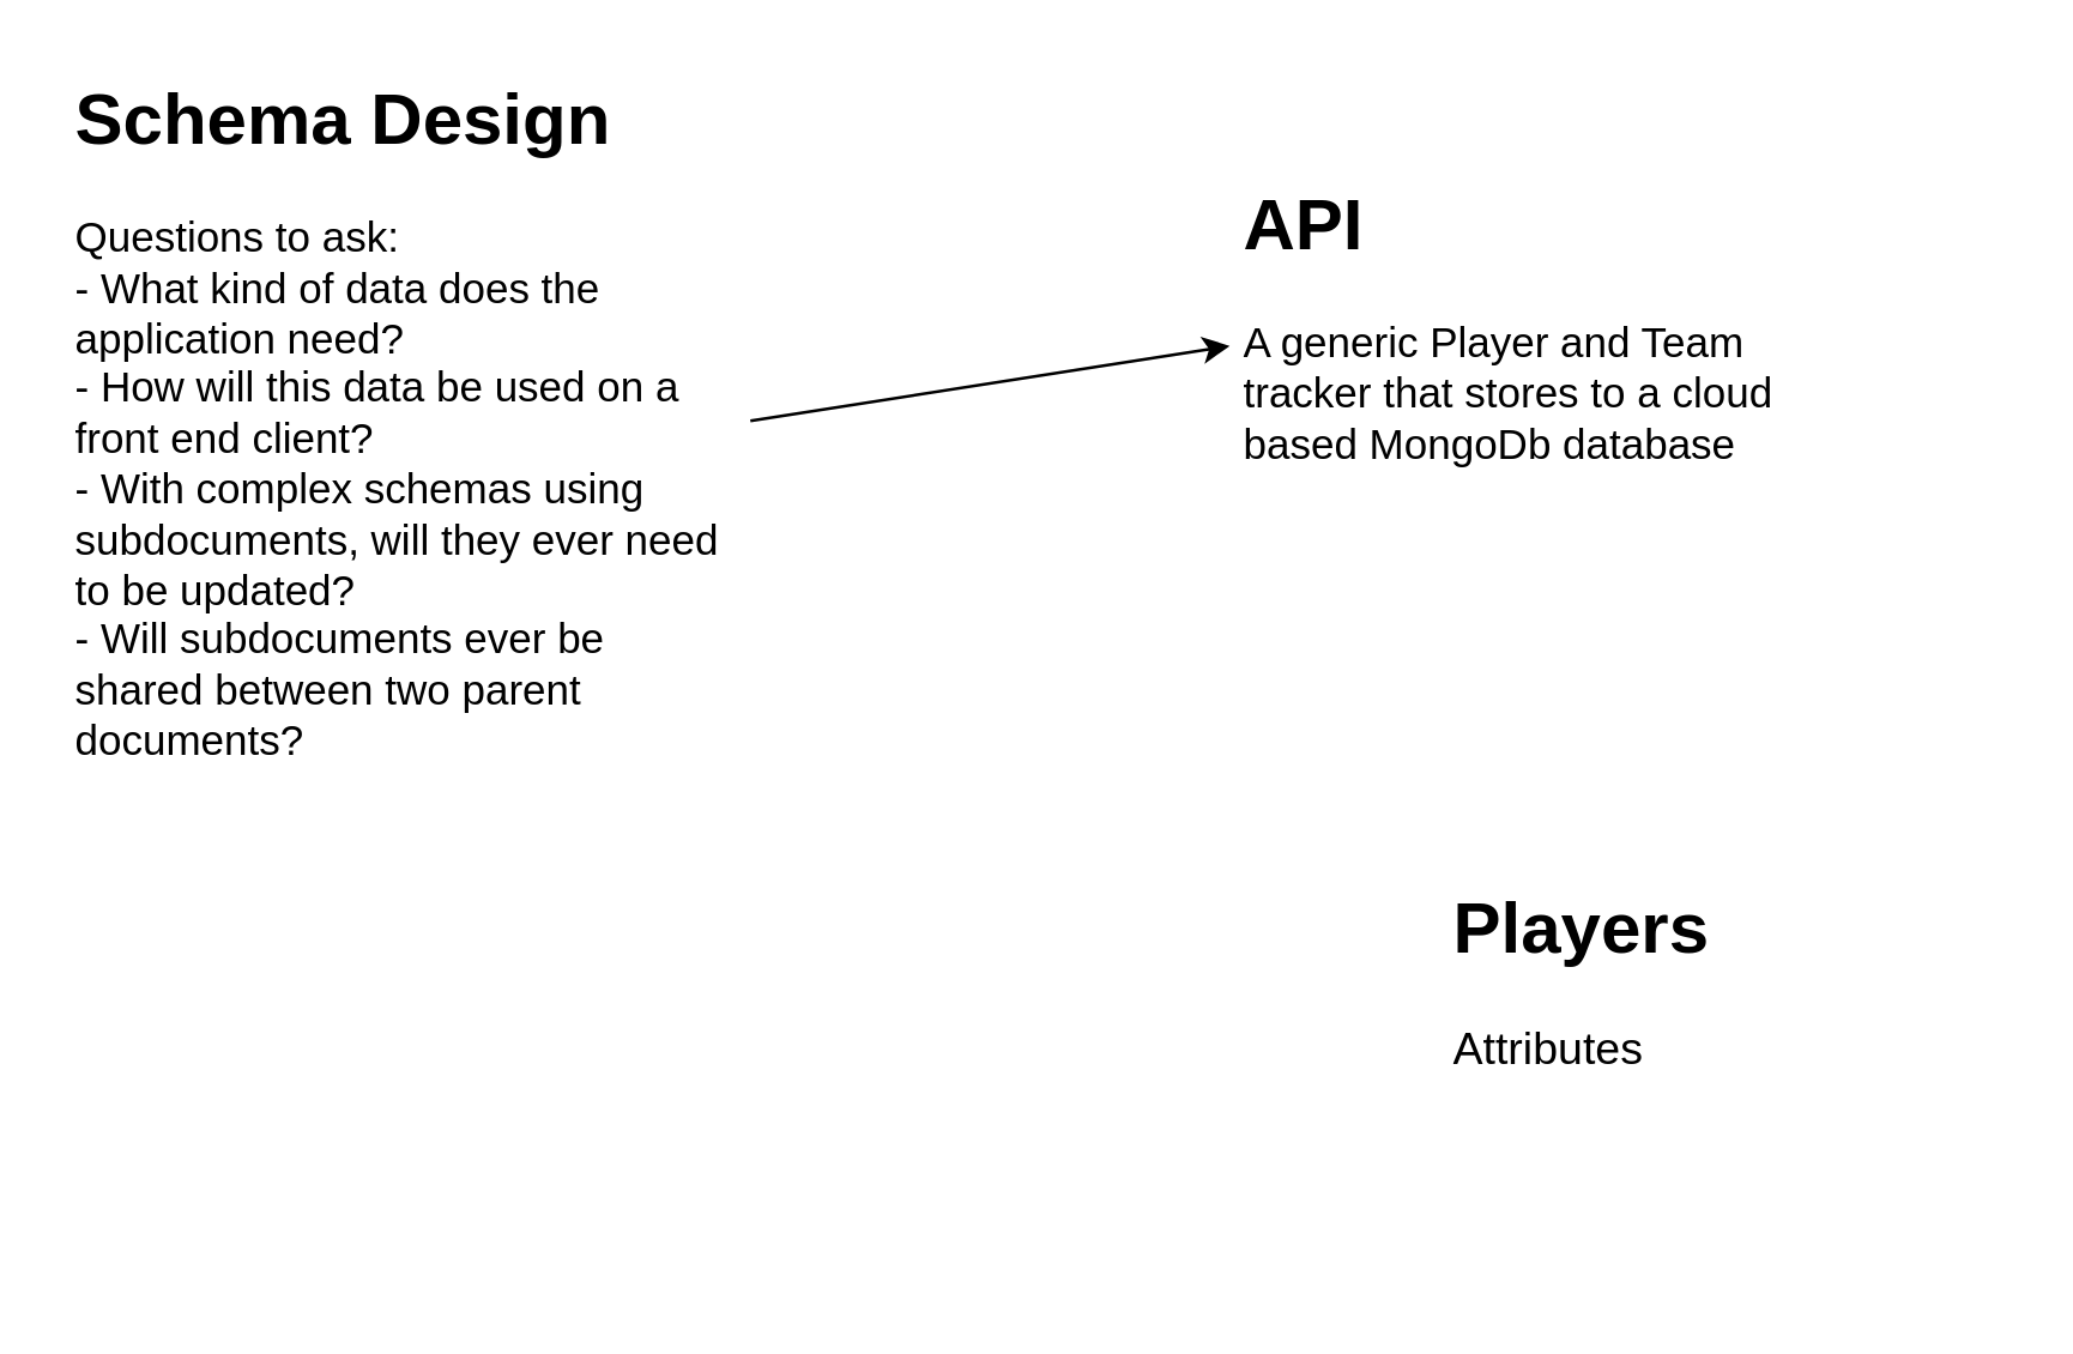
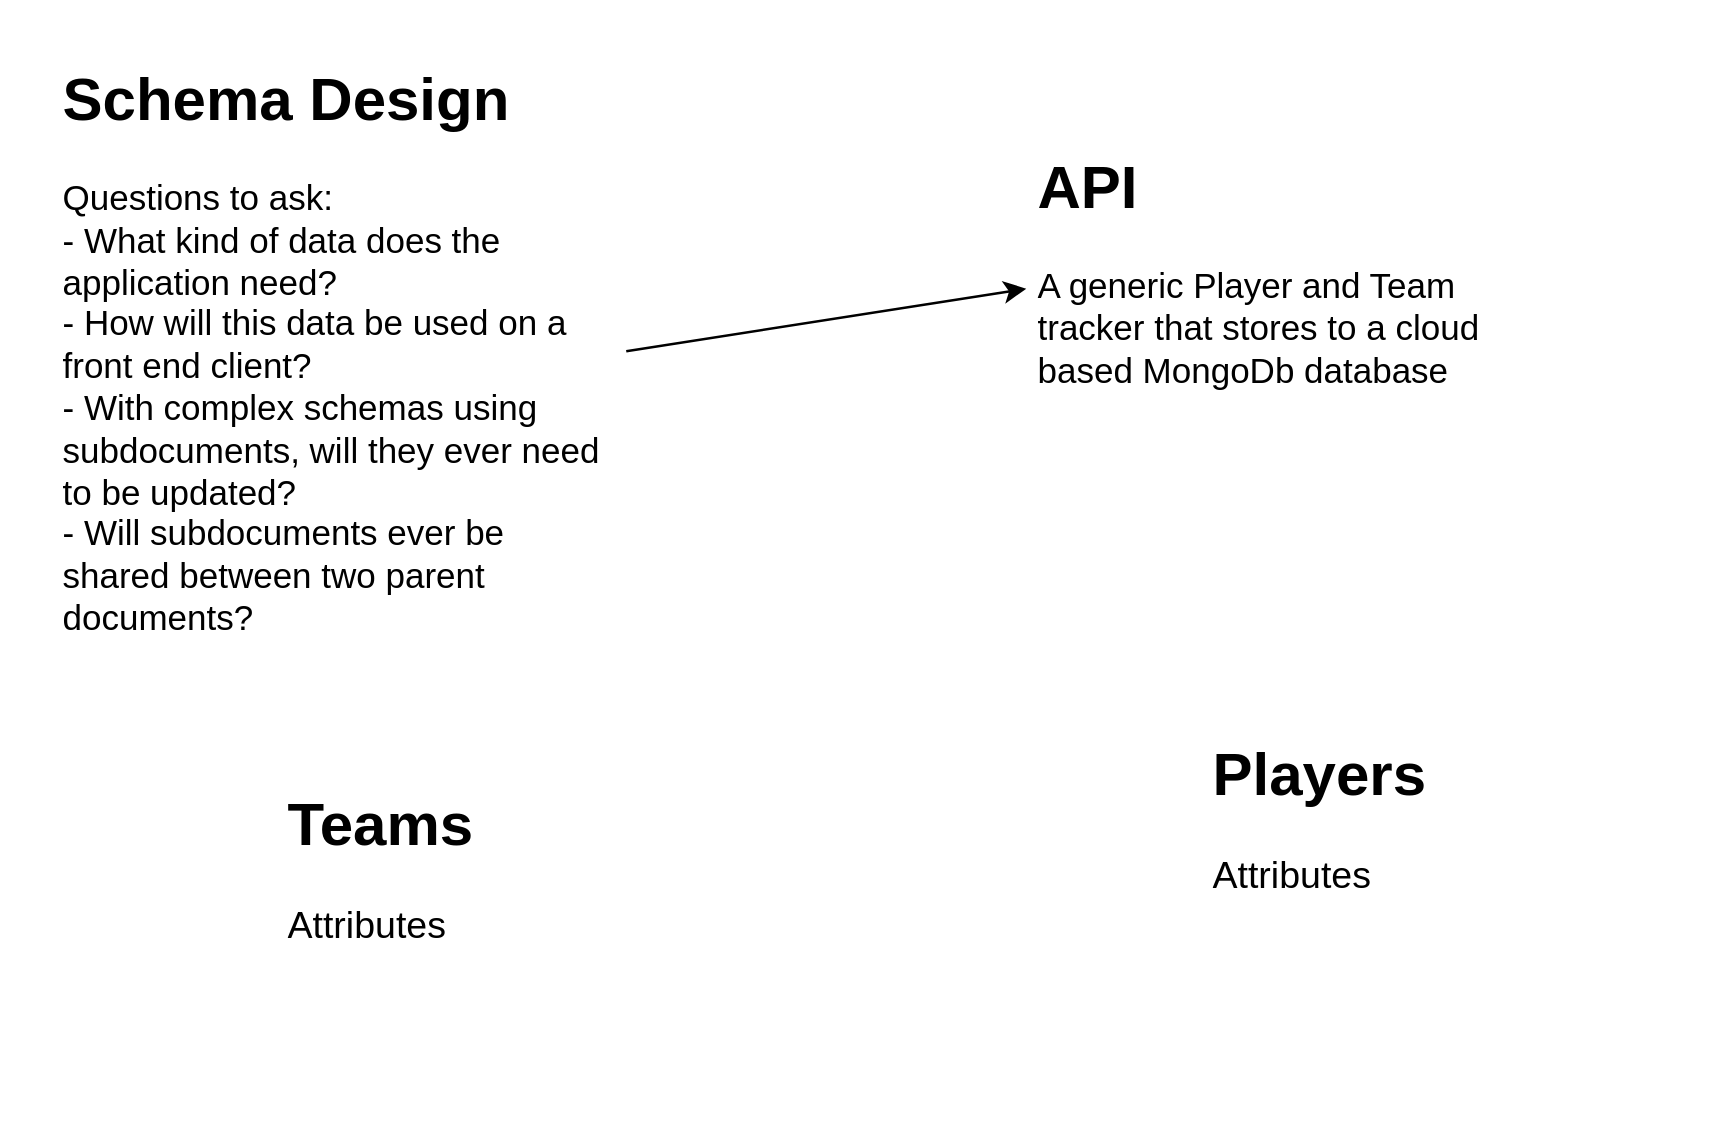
  <mxCell id="0" />
  <mxCell id="1" parent="0" />
  <mxCell id="2" value="&lt;h1&gt;Schema Design&lt;/h1&gt;&lt;div style=&quot;font-size: 14px&quot;&gt;&lt;font style=&quot;font-size: 14px&quot;&gt;Questions to ask:&lt;/font&gt;&lt;/div&gt;&lt;div style=&quot;font-size: 14px&quot;&gt;&lt;font style=&quot;font-size: 14px&quot;&gt;- What kind of data does the application need?&lt;/font&gt;&lt;/div&gt;&lt;div style=&quot;font-size: 14px&quot;&gt;&lt;font style=&quot;font-size: 14px&quot;&gt;- How will this data be used on a front end client?&lt;/font&gt;&lt;/div&gt;&lt;div style=&quot;font-size: 14px&quot;&gt;&lt;font style=&quot;font-size: 14px&quot;&gt;- With complex schemas using subdocuments, will they ever need to be updated?&lt;/font&gt;&lt;/div&gt;&lt;div style=&quot;font-size: 14px&quot;&gt;&lt;font style=&quot;font-size: 14px&quot;&gt;- Will subdocuments ever be shared between two parent documents?&lt;/font&gt;&lt;/div&gt;&lt;div&gt;&lt;br&gt;&lt;/div&gt;" style="text;html=1;strokeColor=none;fillColor=none;spacing=5;spacingTop=-20;whiteSpace=wrap;overflow=hidden;rounded=0;" vertex="1" parent="1"><mxGeometry x="20" y="20" width="230" height="240" as="geometry" /></mxCell>
+ <mxCell id="3" value="&lt;h1&gt;Teams&lt;/h1&gt;&lt;p&gt;&lt;font style=&quot;font-size: 15px&quot;&gt;Attributes&lt;/font&gt;&lt;/p&gt;" style="text;html=1;strokeColor=none;fillColor=none;spacing=5;spacingTop=-20;whiteSpace=wrap;overflow=hidden;rounded=0;" vertex="1" parent="1"><mxGeometry x="110" y="310" width="190" height="120" as="geometry" /></mxCell>
  <mxCell id="4" value="&lt;h1&gt;Players&lt;/h1&gt;&lt;p&gt;&lt;font style=&quot;font-size: 15px&quot;&gt;Attributes&lt;/font&gt;&lt;/p&gt;" style="text;html=1;strokeColor=none;fillColor=none;spacing=5;spacingTop=-20;whiteSpace=wrap;overflow=hidden;rounded=0;" vertex="1" parent="1"><mxGeometry x="480" y="290" width="190" height="120" as="geometry" /></mxCell>
  <mxCell id="5" value="&lt;h1&gt;API&lt;/h1&gt;&lt;p&gt;&lt;font style=&quot;font-size: 14px&quot;&gt;A generic Player and Team tracker that stores to a cloud based MongoDb database&lt;/font&gt;&lt;/p&gt;" style="text;html=1;strokeColor=none;fillColor=none;spacing=5;spacingTop=-20;whiteSpace=wrap;overflow=hidden;rounded=0;" vertex="1" parent="1"><mxGeometry x="410" y="55" width="190" height="120" as="geometry" /></mxCell>
  <mxCell id="6" value="" style="endArrow=classic;html=1;entryX=0;entryY=0.5;entryDx=0;entryDy=0;exitX=1;exitY=0.5;exitDx=0;exitDy=0;" edge="1" parent="1" source="2" target="5"><mxGeometry width="50" height="50" relative="1" as="geometry"><mxPoint x="320" y="175" as="sourcePoint" /><mxPoint x="290" y="25" as="targetPoint" /></mxGeometry></mxCell>
